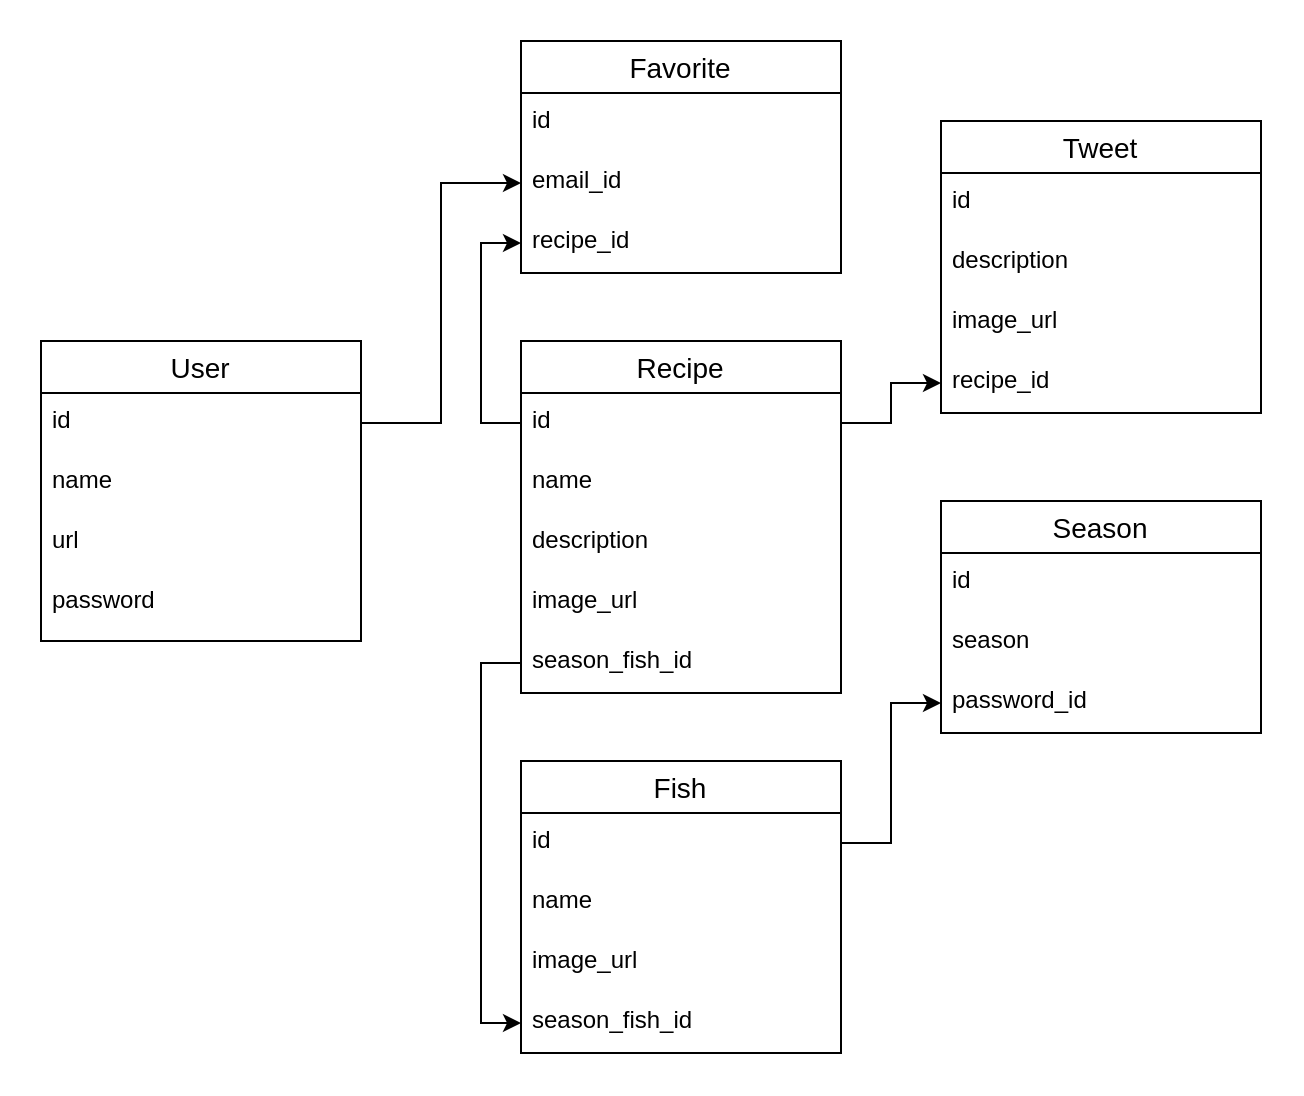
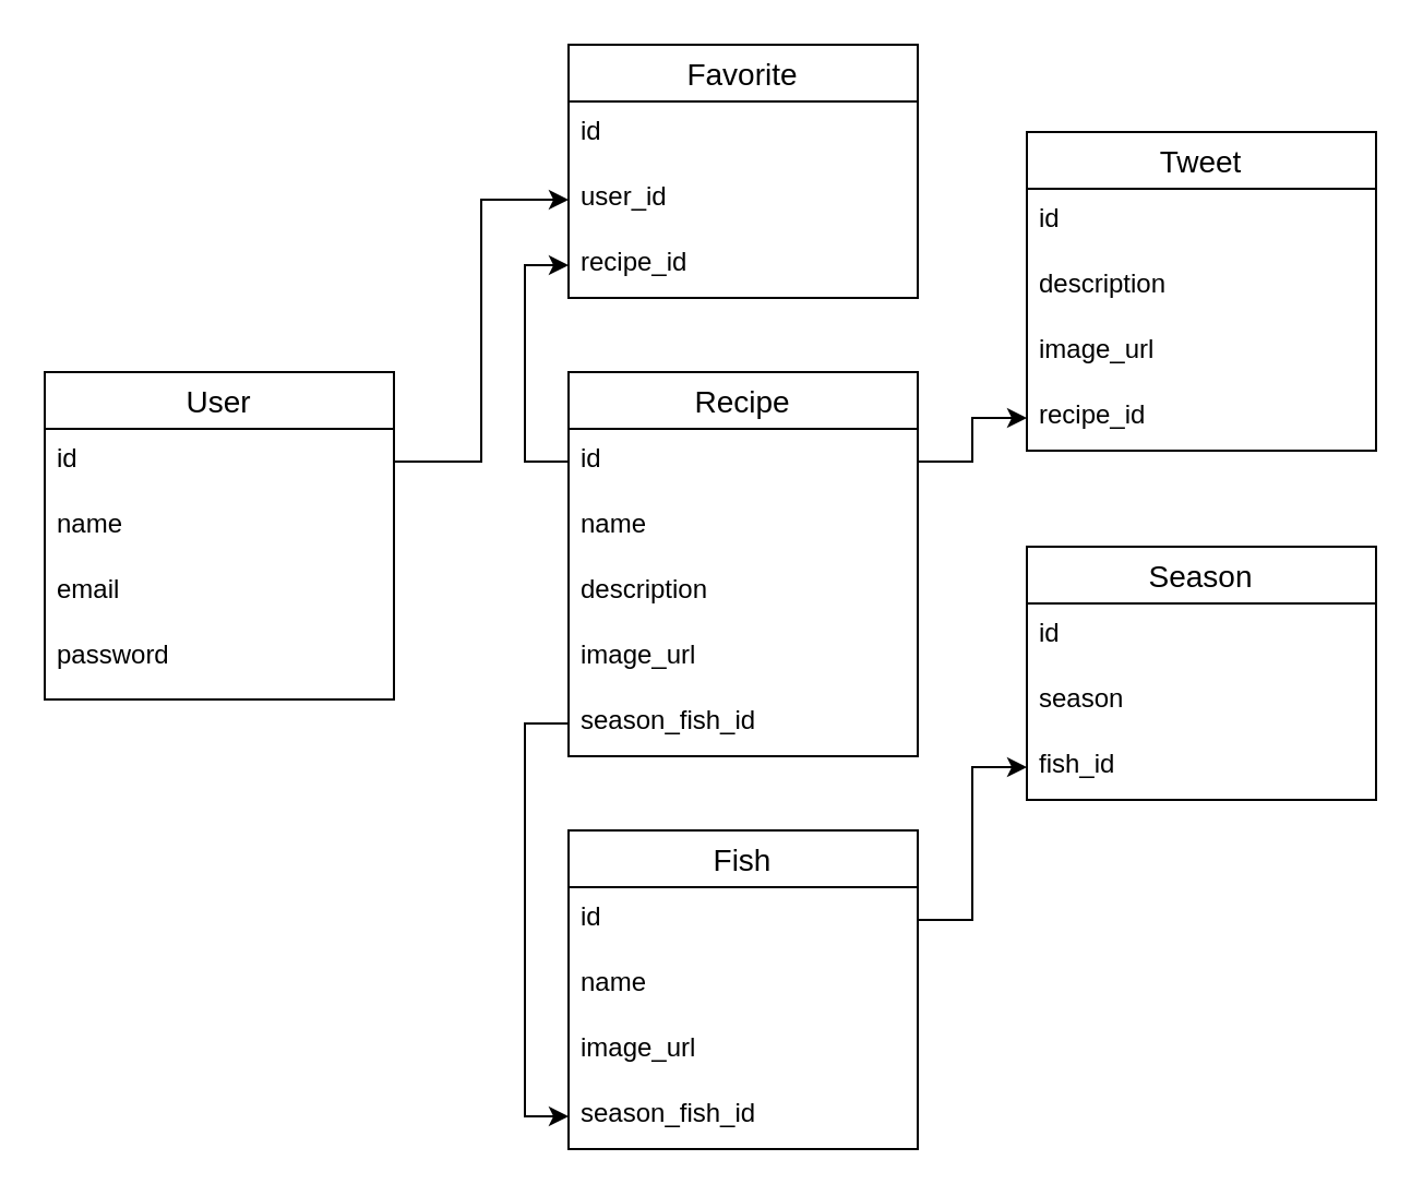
  <mxCell id="0" />
  <mxCell id="1" parent="0" />
  <mxCell id="2" value="User" style="swimlane;fontStyle=0;childLayout=stackLayout;horizontal=1;startSize=26;horizontalStack=0;resizeParent=1;resizeParentMax=0;resizeLast=0;collapsible=1;marginBottom=0;align=center;fontSize=14;" parent="1" vertex="1"><mxGeometry x="20" y="170" width="160" height="150" as="geometry" /></mxCell>
  <mxCell id="3" value="id" style="text;strokeColor=none;fillColor=none;spacingLeft=4;spacingRight=4;overflow=hidden;rotatable=0;points=[[0,0.5],[1,0.5]];portConstraint=eastwest;fontSize=12;whiteSpace=wrap;html=1;" parent="2" vertex="1"><mxGeometry y="26" width="160" height="30" as="geometry" /></mxCell>
  <mxCell id="4" value="name" style="text;strokeColor=none;fillColor=none;spacingLeft=4;spacingRight=4;overflow=hidden;rotatable=0;points=[[0,0.5],[1,0.5]];portConstraint=eastwest;fontSize=12;whiteSpace=wrap;html=1;" parent="2" vertex="1"><mxGeometry y="56" width="160" height="30" as="geometry" /></mxCell>
- <mxCell id="5" value="url" style="text;strokeColor=none;fillColor=none;spacingLeft=4;spacingRight=4;overflow=hidden;rotatable=0;points=[[0,0.5],[1,0.5]];portConstraint=eastwest;fontSize=12;whiteSpace=wrap;html=1;" parent="2" vertex="1"><mxGeometry y="86" width="160" height="30" as="geometry" /></mxCell>
+ <mxCell id="5" value="email" style="text;strokeColor=none;fillColor=none;spacingLeft=4;spacingRight=4;overflow=hidden;rotatable=0;points=[[0,0.5],[1,0.5]];portConstraint=eastwest;fontSize=12;whiteSpace=wrap;html=1;" parent="2" vertex="1"><mxGeometry y="86" width="160" height="30" as="geometry" /></mxCell>
  <mxCell id="6" value="password" style="text;strokeColor=none;fillColor=none;spacingLeft=4;spacingRight=4;overflow=hidden;rotatable=0;points=[[0,0.5],[1,0.5]];portConstraint=eastwest;fontSize=12;whiteSpace=wrap;html=1;" parent="2" vertex="1"><mxGeometry y="116" width="160" height="34" as="geometry" /></mxCell>
  <mxCell id="7" value="Recipe" style="swimlane;fontStyle=0;childLayout=stackLayout;horizontal=1;startSize=26;horizontalStack=0;resizeParent=1;resizeParentMax=0;resizeLast=0;collapsible=1;marginBottom=0;align=center;fontSize=14;" parent="1" vertex="1"><mxGeometry x="260" y="170" width="160" height="176" as="geometry" /></mxCell>
  <mxCell id="8" value="id" style="text;strokeColor=none;fillColor=none;spacingLeft=4;spacingRight=4;overflow=hidden;rotatable=0;points=[[0,0.5],[1,0.5]];portConstraint=eastwest;fontSize=12;whiteSpace=wrap;html=1;" parent="7" vertex="1"><mxGeometry y="26" width="160" height="30" as="geometry" /></mxCell>
  <mxCell id="9" value="name" style="text;strokeColor=none;fillColor=none;spacingLeft=4;spacingRight=4;overflow=hidden;rotatable=0;points=[[0,0.5],[1,0.5]];portConstraint=eastwest;fontSize=12;whiteSpace=wrap;html=1;" parent="7" vertex="1"><mxGeometry y="56" width="160" height="30" as="geometry" /></mxCell>
  <mxCell id="10" value="description" style="text;strokeColor=none;fillColor=none;spacingLeft=4;spacingRight=4;overflow=hidden;rotatable=0;points=[[0,0.5],[1,0.5]];portConstraint=eastwest;fontSize=12;whiteSpace=wrap;html=1;" parent="7" vertex="1"><mxGeometry y="86" width="160" height="30" as="geometry" /></mxCell>
  <mxCell id="11" value="image_url" style="text;strokeColor=none;fillColor=none;spacingLeft=4;spacingRight=4;overflow=hidden;rotatable=0;points=[[0,0.5],[1,0.5]];portConstraint=eastwest;fontSize=12;whiteSpace=wrap;html=1;" parent="7" vertex="1"><mxGeometry y="116" width="160" height="30" as="geometry" /></mxCell>
  <mxCell id="12" value="season_fish_id" style="text;strokeColor=none;fillColor=none;spacingLeft=4;spacingRight=4;overflow=hidden;rotatable=0;points=[[0,0.5],[1,0.5]];portConstraint=eastwest;fontSize=12;whiteSpace=wrap;html=1;" parent="7" vertex="1"><mxGeometry y="146" width="160" height="30" as="geometry" /></mxCell>
  <mxCell id="13" value="Favorite" style="swimlane;fontStyle=0;childLayout=stackLayout;horizontal=1;startSize=26;horizontalStack=0;resizeParent=1;resizeParentMax=0;resizeLast=0;collapsible=1;marginBottom=0;align=center;fontSize=14;" parent="1" vertex="1"><mxGeometry x="260" y="20" width="160" height="116" as="geometry" /></mxCell>
  <mxCell id="14" value="id" style="text;strokeColor=none;fillColor=none;spacingLeft=4;spacingRight=4;overflow=hidden;rotatable=0;points=[[0,0.5],[1,0.5]];portConstraint=eastwest;fontSize=12;whiteSpace=wrap;html=1;" parent="13" vertex="1"><mxGeometry y="26" width="160" height="30" as="geometry" /></mxCell>
- <mxCell id="15" value="email_id" style="text;strokeColor=none;fillColor=none;spacingLeft=4;spacingRight=4;overflow=hidden;rotatable=0;points=[[0,0.5],[1,0.5]];portConstraint=eastwest;fontSize=12;whiteSpace=wrap;html=1;" parent="13" vertex="1"><mxGeometry y="56" width="160" height="30" as="geometry" /></mxCell>
+ <mxCell id="15" value="user_id" style="text;strokeColor=none;fillColor=none;spacingLeft=4;spacingRight=4;overflow=hidden;rotatable=0;points=[[0,0.5],[1,0.5]];portConstraint=eastwest;fontSize=12;whiteSpace=wrap;html=1;" parent="13" vertex="1"><mxGeometry y="56" width="160" height="30" as="geometry" /></mxCell>
  <mxCell id="16" value="recipe_id" style="text;strokeColor=none;fillColor=none;spacingLeft=4;spacingRight=4;overflow=hidden;rotatable=0;points=[[0,0.5],[1,0.5]];portConstraint=eastwest;fontSize=12;whiteSpace=wrap;html=1;" parent="13" vertex="1"><mxGeometry y="86" width="160" height="30" as="geometry" /></mxCell>
  <mxCell id="17" value="Season" style="swimlane;fontStyle=0;childLayout=stackLayout;horizontal=1;startSize=26;horizontalStack=0;resizeParent=1;resizeParentMax=0;resizeLast=0;collapsible=1;marginBottom=0;align=center;fontSize=14;" parent="1" vertex="1"><mxGeometry x="470" y="250" width="160" height="116" as="geometry" /></mxCell>
  <mxCell id="18" value="id" style="text;strokeColor=none;fillColor=none;spacingLeft=4;spacingRight=4;overflow=hidden;rotatable=0;points=[[0,0.5],[1,0.5]];portConstraint=eastwest;fontSize=12;whiteSpace=wrap;html=1;" parent="17" vertex="1"><mxGeometry y="26" width="160" height="30" as="geometry" /></mxCell>
  <mxCell id="19" value="season" style="text;strokeColor=none;fillColor=none;spacingLeft=4;spacingRight=4;overflow=hidden;rotatable=0;points=[[0,0.5],[1,0.5]];portConstraint=eastwest;fontSize=12;whiteSpace=wrap;html=1;" parent="17" vertex="1"><mxGeometry y="56" width="160" height="30" as="geometry" /></mxCell>
- <mxCell id="20" value="password_id" style="text;strokeColor=none;fillColor=none;spacingLeft=4;spacingRight=4;overflow=hidden;rotatable=0;points=[[0,0.5],[1,0.5]];portConstraint=eastwest;fontSize=12;whiteSpace=wrap;html=1;" parent="17" vertex="1"><mxGeometry y="86" width="160" height="30" as="geometry" /></mxCell>
+ <mxCell id="20" value="fish_id" style="text;strokeColor=none;fillColor=none;spacingLeft=4;spacingRight=4;overflow=hidden;rotatable=0;points=[[0,0.5],[1,0.5]];portConstraint=eastwest;fontSize=12;whiteSpace=wrap;html=1;" parent="17" vertex="1"><mxGeometry y="86" width="160" height="30" as="geometry" /></mxCell>
  <mxCell id="21" value="Fish" style="swimlane;fontStyle=0;childLayout=stackLayout;horizontal=1;startSize=26;horizontalStack=0;resizeParent=1;resizeParentMax=0;resizeLast=0;collapsible=1;marginBottom=0;align=center;fontSize=14;" parent="1" vertex="1"><mxGeometry x="260" y="380" width="160" height="146" as="geometry" /></mxCell>
  <mxCell id="22" value="id" style="text;strokeColor=none;fillColor=none;spacingLeft=4;spacingRight=4;overflow=hidden;rotatable=0;points=[[0,0.5],[1,0.5]];portConstraint=eastwest;fontSize=12;whiteSpace=wrap;html=1;" parent="21" vertex="1"><mxGeometry y="26" width="160" height="30" as="geometry" /></mxCell>
  <mxCell id="23" value="name" style="text;strokeColor=none;fillColor=none;spacingLeft=4;spacingRight=4;overflow=hidden;rotatable=0;points=[[0,0.5],[1,0.5]];portConstraint=eastwest;fontSize=12;whiteSpace=wrap;html=1;" parent="21" vertex="1"><mxGeometry y="56" width="160" height="30" as="geometry" /></mxCell>
  <mxCell id="24" value="image_url" style="text;strokeColor=none;fillColor=none;spacingLeft=4;spacingRight=4;overflow=hidden;rotatable=0;points=[[0,0.5],[1,0.5]];portConstraint=eastwest;fontSize=12;whiteSpace=wrap;html=1;" parent="21" vertex="1"><mxGeometry y="86" width="160" height="30" as="geometry" /></mxCell>
  <mxCell id="25" value="season_fish_id" style="text;strokeColor=none;fillColor=none;spacingLeft=4;spacingRight=4;overflow=hidden;rotatable=0;points=[[0,0.5],[1,0.5]];portConstraint=eastwest;fontSize=12;whiteSpace=wrap;html=1;" parent="21" vertex="1"><mxGeometry y="116" width="160" height="30" as="geometry" /></mxCell>
  <mxCell id="26" value="Tweet" style="swimlane;fontStyle=0;childLayout=stackLayout;horizontal=1;startSize=26;horizontalStack=0;resizeParent=1;resizeParentMax=0;resizeLast=0;collapsible=1;marginBottom=0;align=center;fontSize=14;" parent="1" vertex="1"><mxGeometry x="470" y="60" width="160" height="146" as="geometry" /></mxCell>
  <mxCell id="27" value="id" style="text;strokeColor=none;fillColor=none;spacingLeft=4;spacingRight=4;overflow=hidden;rotatable=0;points=[[0,0.5],[1,0.5]];portConstraint=eastwest;fontSize=12;whiteSpace=wrap;html=1;" parent="26" vertex="1"><mxGeometry y="26" width="160" height="30" as="geometry" /></mxCell>
  <mxCell id="28" value="description" style="text;strokeColor=none;fillColor=none;spacingLeft=4;spacingRight=4;overflow=hidden;rotatable=0;points=[[0,0.5],[1,0.5]];portConstraint=eastwest;fontSize=12;whiteSpace=wrap;html=1;" parent="26" vertex="1"><mxGeometry y="56" width="160" height="30" as="geometry" /></mxCell>
  <mxCell id="29" value="image_url" style="text;strokeColor=none;fillColor=none;spacingLeft=4;spacingRight=4;overflow=hidden;rotatable=0;points=[[0,0.5],[1,0.5]];portConstraint=eastwest;fontSize=12;whiteSpace=wrap;html=1;" parent="26" vertex="1"><mxGeometry y="86" width="160" height="30" as="geometry" /></mxCell>
  <mxCell id="30" value="recipe_id" style="text;strokeColor=none;fillColor=none;spacingLeft=4;spacingRight=4;overflow=hidden;rotatable=0;points=[[0,0.5],[1,0.5]];portConstraint=eastwest;fontSize=12;whiteSpace=wrap;html=1;" parent="26" vertex="1"><mxGeometry y="116" width="160" height="30" as="geometry" /></mxCell>
  <mxCell id="31" style="edgeStyle=orthogonalEdgeStyle;rounded=0;orthogonalLoop=1;jettySize=auto;html=1;exitX=1;exitY=0.5;exitDx=0;exitDy=0;entryX=0;entryY=0.5;entryDx=0;entryDy=0;" parent="1" source="3" target="15" edge="1"><mxGeometry relative="1" as="geometry" /></mxCell>
  <mxCell id="32" style="edgeStyle=orthogonalEdgeStyle;rounded=0;orthogonalLoop=1;jettySize=auto;html=1;exitX=0;exitY=0.5;exitDx=0;exitDy=0;entryX=0;entryY=0.5;entryDx=0;entryDy=0;" parent="1" source="8" target="16" edge="1"><mxGeometry relative="1" as="geometry" /></mxCell>
  <mxCell id="33" style="edgeStyle=orthogonalEdgeStyle;rounded=0;orthogonalLoop=1;jettySize=auto;html=1;entryX=0;entryY=0.5;entryDx=0;entryDy=0;" parent="1" source="12" target="25" edge="1"><mxGeometry relative="1" as="geometry" /></mxCell>
  <mxCell id="34" style="edgeStyle=orthogonalEdgeStyle;rounded=0;orthogonalLoop=1;jettySize=auto;html=1;exitX=1;exitY=0.5;exitDx=0;exitDy=0;entryX=0;entryY=0.5;entryDx=0;entryDy=0;" parent="1" source="8" target="30" edge="1"><mxGeometry relative="1" as="geometry" /></mxCell>
  <mxCell id="35" style="edgeStyle=orthogonalEdgeStyle;rounded=0;orthogonalLoop=1;jettySize=auto;html=1;exitX=1;exitY=0.5;exitDx=0;exitDy=0;entryX=0;entryY=0.5;entryDx=0;entryDy=0;" parent="1" source="22" target="20" edge="1"><mxGeometry relative="1" as="geometry" /></mxCell>
